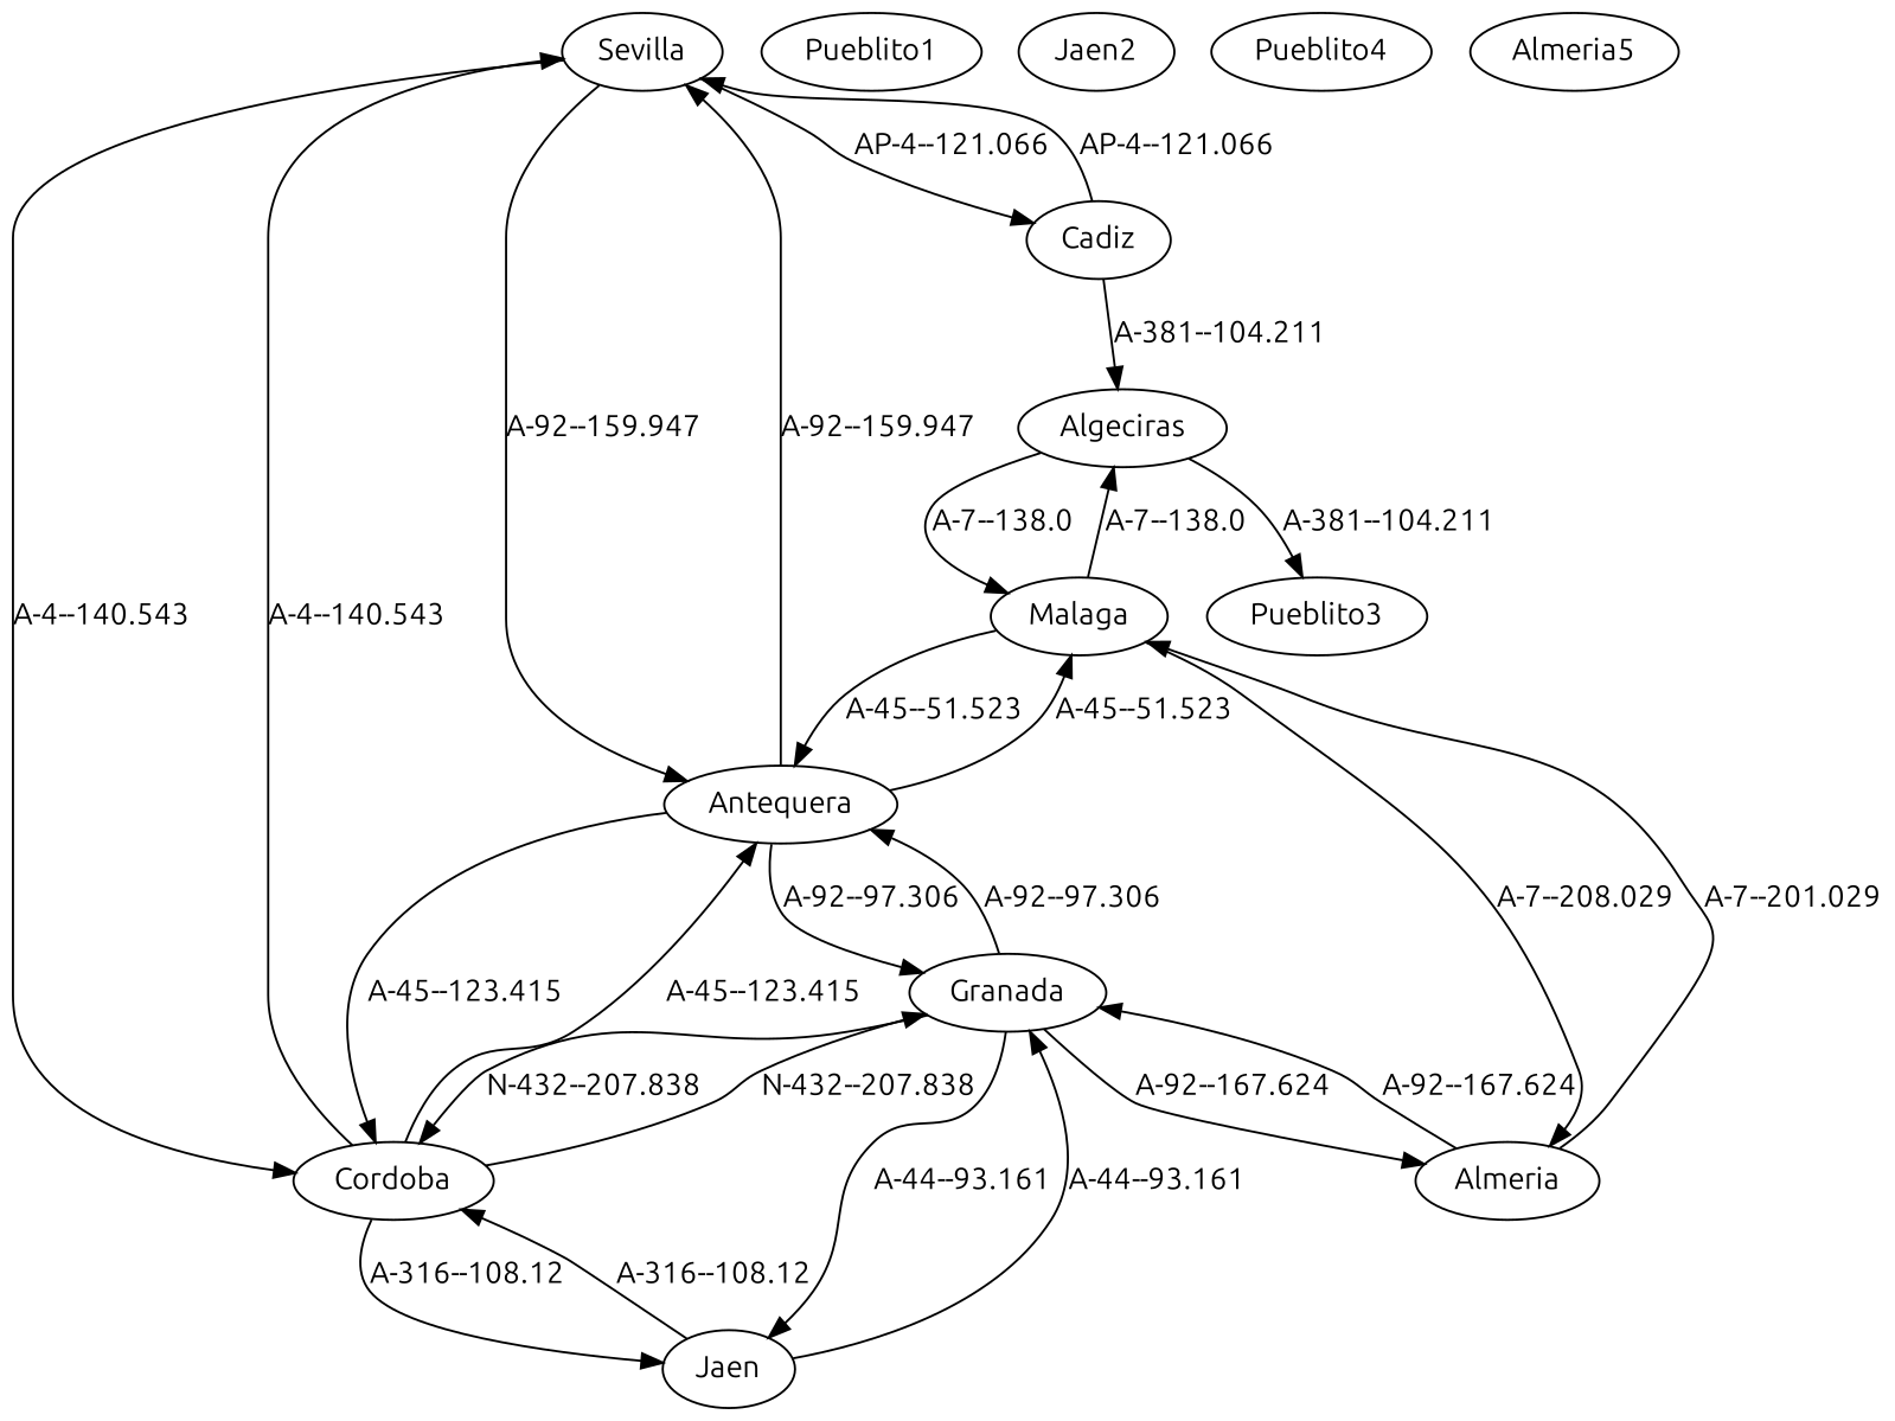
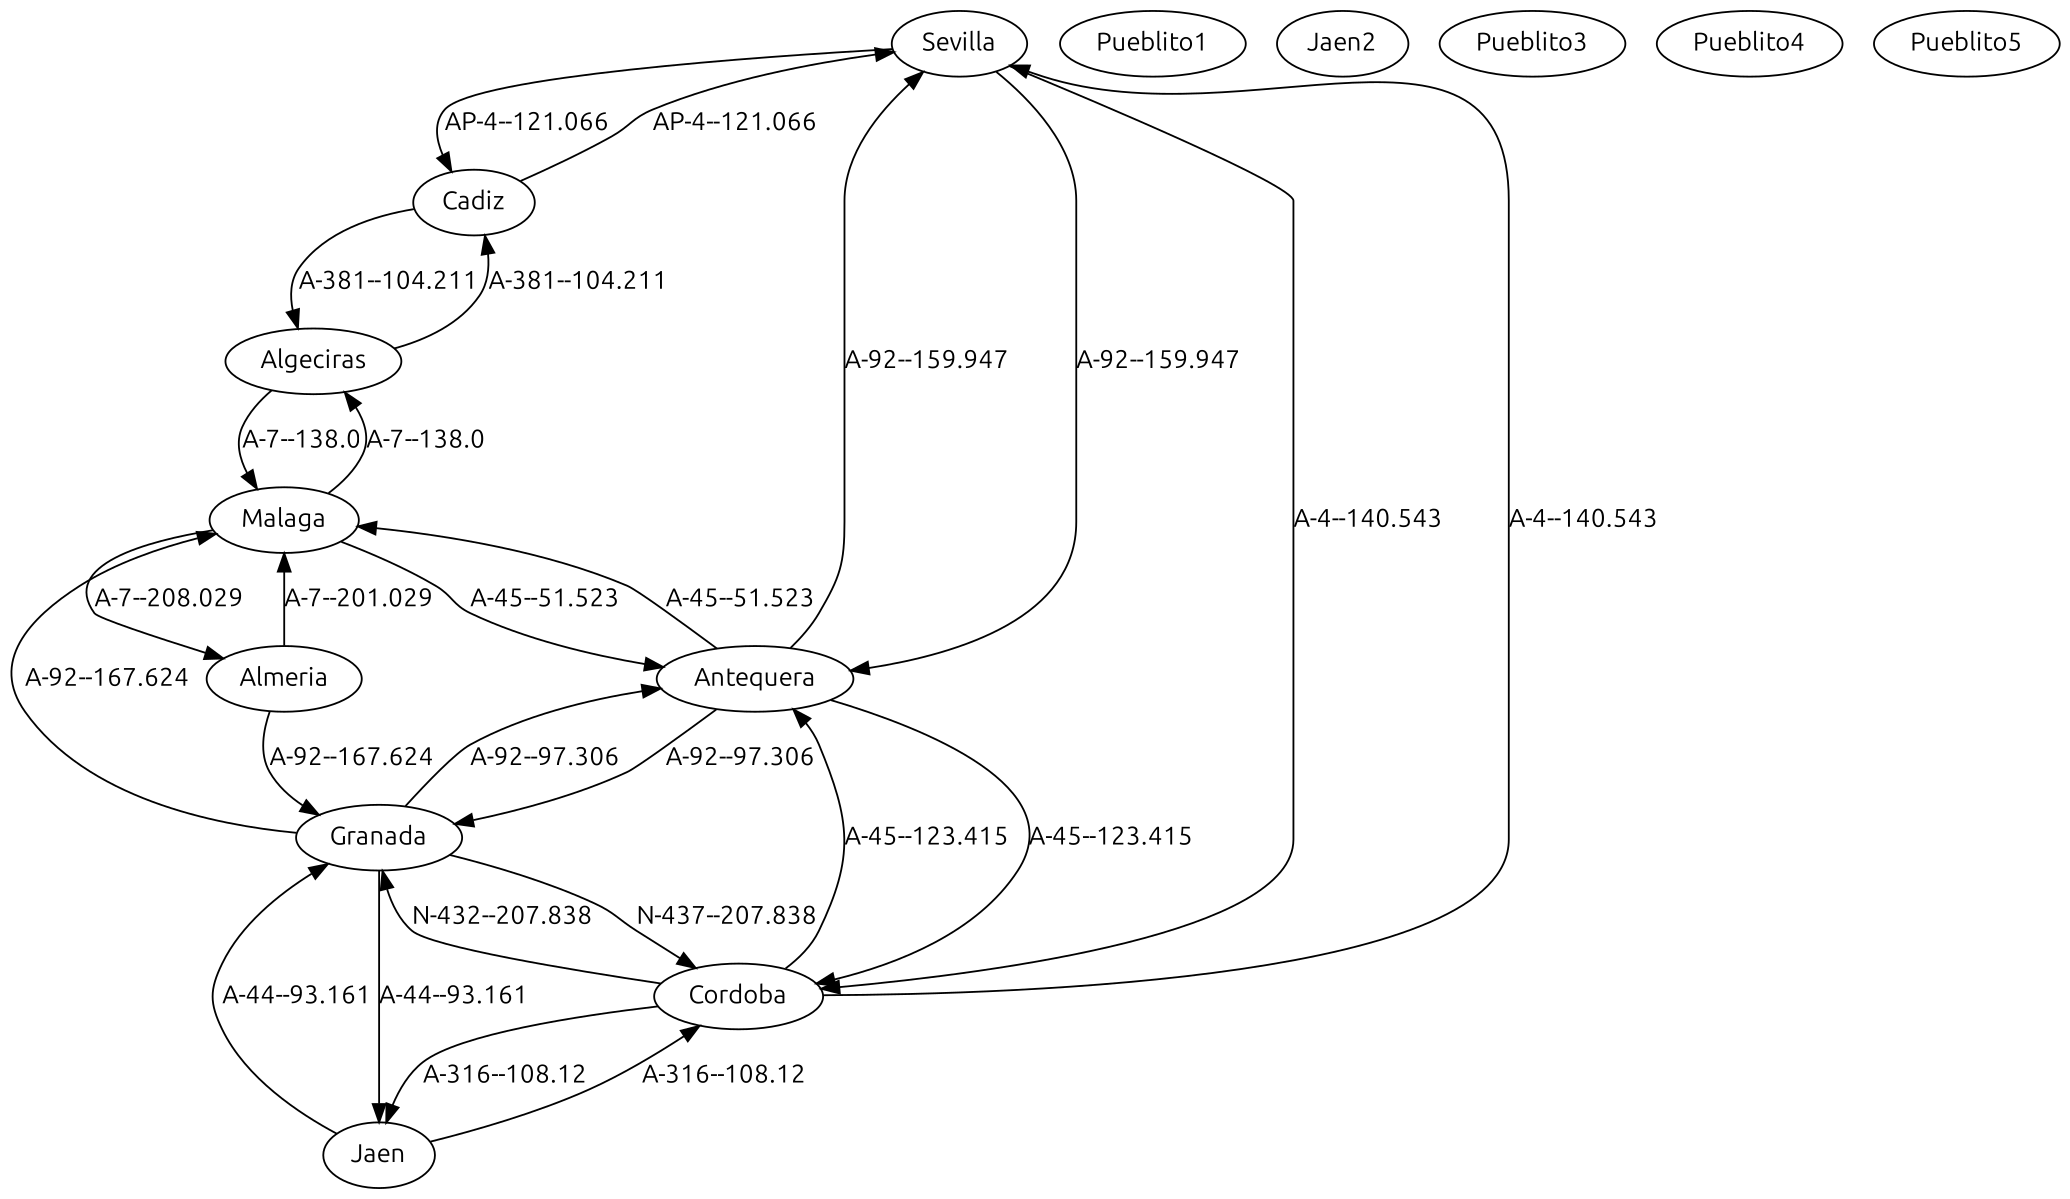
  strict digraph {
    fontname=Ubuntu
    node [fontname=Ubuntu]
    edge [fontname=Ubuntu]
    n1 [label=Sevilla]
    n2 [label=Cadiz]
    n3 [label=Cordoba]
    n4 [label=Antequera]
    n5 [label=Algeciras]
    n6 [label=Granada]
    n7 [label=Jaen]
    n8 [label=Malaga]
    n9 [label=Almeria]
    n10 [label=Pueblito1]
    n11 [label=Jaen2]
    n12 [label=Pueblito3]
    n13 [label=Pueblito4]
-   n14 [label=Almeria5]
+   n14 [label=Pueblito5]
    n1 -> n2 [label="AP-4--121.066"]
    n1 -> n3 [label="A-4--140.543"]
    n1 -> n4 [label="A-92--159.947"]
    n2 -> n1 [label="AP-4--121.066"]
    n2 -> n5 [label="A-381--104.211"]
    n3 -> n1 [label="A-4--140.543"]
    n3 -> n4 [label="A-45--123.415"]
    n3 -> n6 [label="N-432--207.838"]
    n3 -> n7 [label="A-316--108.12"]
    n4 -> n1 [label="A-92--159.947"]
    n4 -> n3 [label="A-45--123.415"]
    n4 -> n6 [label="A-92--97.306"]
    n4 -> n8 [label="A-45--51.523"]
-   n5 -> n12 [label="A-381--104.211"]
+   n5 -> n2 [label="A-381--104.211"]
    n5 -> n8 [label="A-7--138.0"]
-   n6 -> n3 [label="N-432--207.838"]
+   n6 -> n3 [label="N-437--207.838"]
    n6 -> n4 [label="A-92--97.306"]
    n6 -> n7 [label="A-44--93.161"]
-   n6 -> n9 [label="A-92--167.624"]
+   n6 -> n8 [label="A-92--167.624"]
    n7 -> n3 [label="A-316--108.12"]
    n7 -> n6 [label="A-44--93.161"]
    n8 -> n4 [label="A-45--51.523"]
    n8 -> n5 [label="A-7--138.0"]
    n8 -> n9 [label="A-7--208.029"]
    n9 -> n6 [label="A-92--167.624"]
    n9 -> n8 [label="A-7--201.029"]
  }
